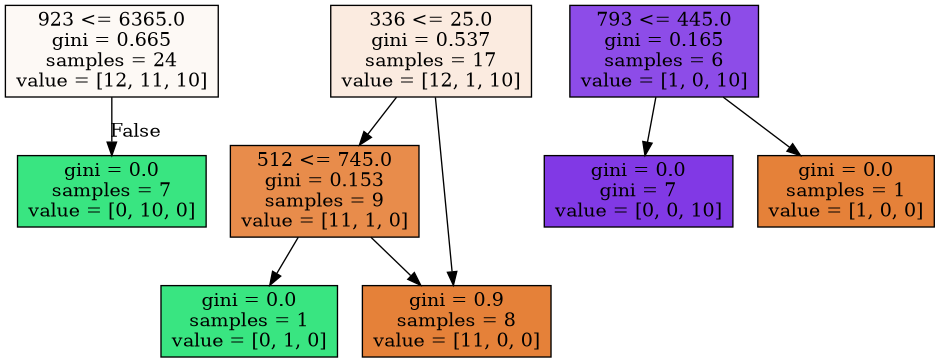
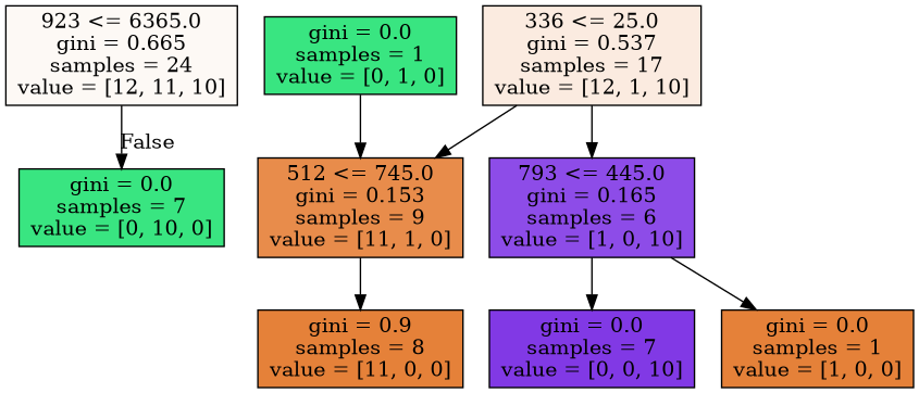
  digraph {
    node [color=black fillcolor="#39e581ff" shape=box style=filled]
    n1 [fillcolor="#e581390c" label="923 <= 6365.0\ngini = 0.665\nsamples = 24\nvalue = [12, 11, 10]"]
    n2 [label="gini = 0.0\nsamples = 7\nvalue = [0, 10, 0]"]
    n3 [fillcolor="#e5813927" label="336 <= 25.0\ngini = 0.537\nsamples = 17\nvalue = [12, 1, 10]"]
    n4 [fillcolor="#e58139e8" label="512 <= 745.0\ngini = 0.153\nsamples = 9\nvalue = [11, 1, 0]"]
    n5 [fillcolor="#8139e5e6" label="793 <= 445.0\ngini = 0.165\nsamples = 6\nvalue = [1, 0, 10]"]
    n6 [label="gini = 0.0\nsamples = 1\nvalue = [0, 1, 0]"]
    n7 [fillcolor="#e58139ff" label="gini = 0.9\nsamples = 8\nvalue = [11, 0, 0]"]
-   n8 [fillcolor="#8139e5ff" label="gini = 0.0\ngini = 7\nvalue = [0, 0, 10]"]
+   n8 [fillcolor="#8139e5ff" label="gini = 0.0\nsamples = 7\nvalue = [0, 0, 10]"]
    n9 [fillcolor="#e58139ff" label="gini = 0.0\nsamples = 1\nvalue = [1, 0, 0]"]
    n1 -> n2 [headlabel=False labelangle=-45 labeldistance=2.5]
    n3 -> n4
-   n3 -> n7
-   n4 -> n6
+   n3 -> n5
+   n6 -> n4
    n4 -> n7
    n5 -> n8
    n5 -> n9
  }
